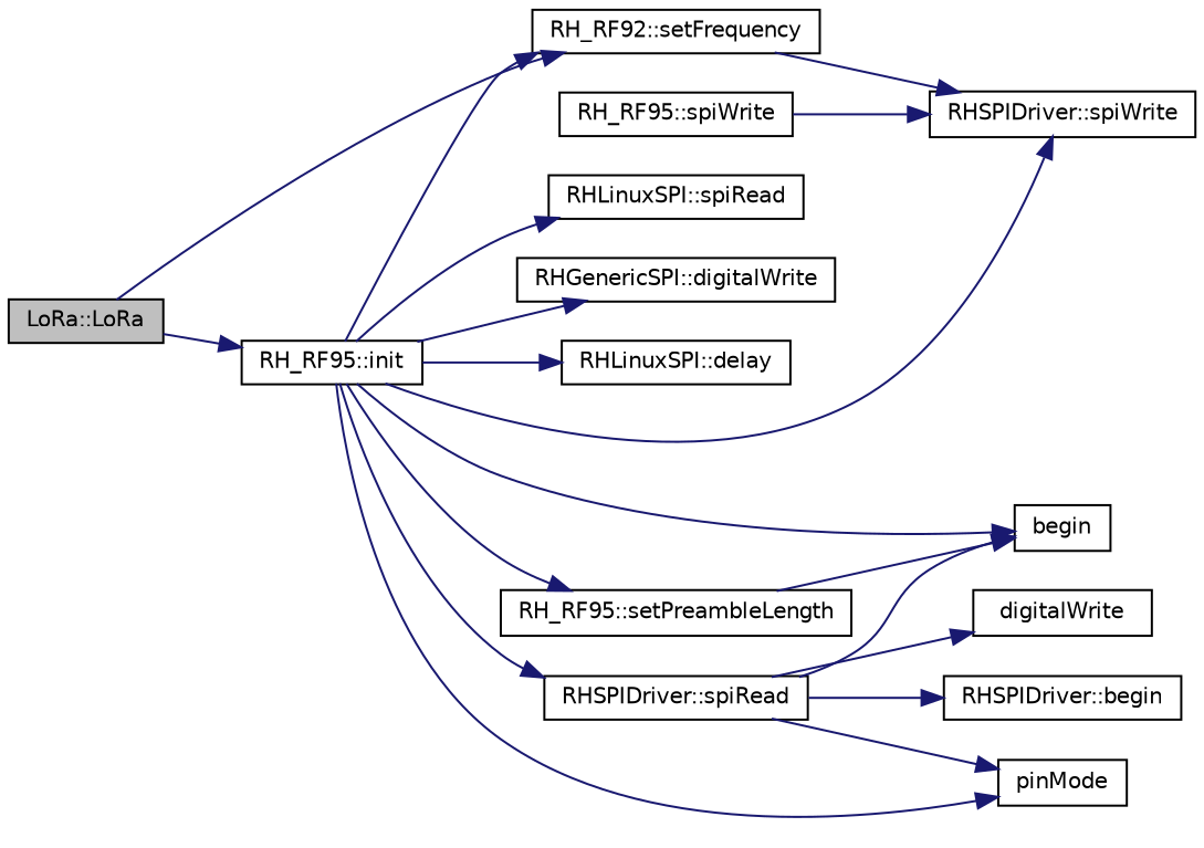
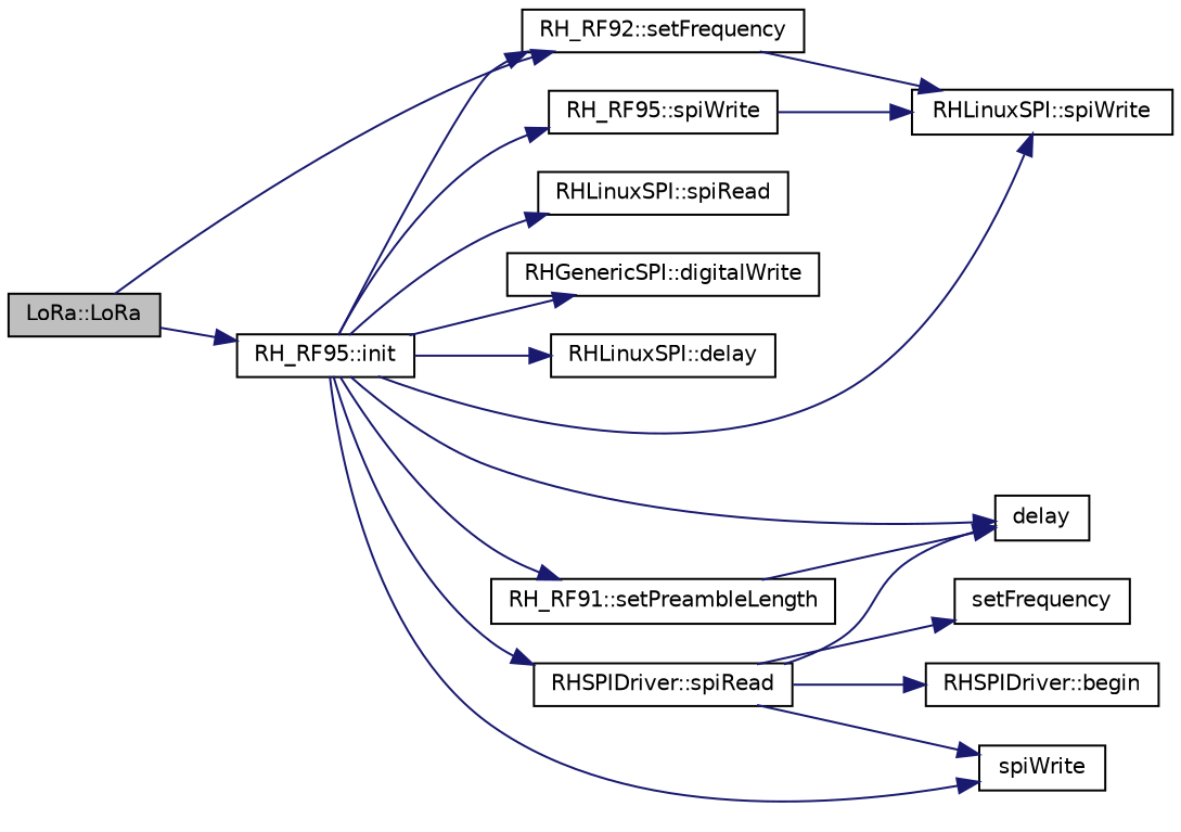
  digraph {
    rankdir=LR
    node [color=black fillcolor=white fontname=Helvetica fontsize=10 shape=record style=filled]
    edge [color=midnightblue fontname=Helvetica fontsize=10 labelfontname=Helvetica labelfontsize=10 style=solid]
    n1 [fillcolor=grey75 fontcolor=black height=0.2 label="LoRa::LoRa" width=0.4]
    n2 [height=0.2 label="RH_RF95::init" width=0.4]
    n3 [height=0.2 label="RH_RF92::setFrequency" width=0.4]
    n4 [height=0.2 label="RHGenericSPI::digitalWrite" width=0.4]
-   n5 [height=0.2 label=begin width=0.4]
+   n5 [height=0.2 label=delay width=0.4]
    n6 [height=0.2 label="RHLinuxSPI::delay" width=0.4]
    n7 [height=0.2 label="RHSPIDriver::spiRead" width=0.4]
-   n8 [height=0.2 label=pinMode width=0.4]
-   n9 [height=0.2 label="RHSPIDriver::spiWrite" width=0.4]
+   n8 [height=0.2 label=spiWrite width=0.4]
+   n9 [height=0.2 label="RHLinuxSPI::spiWrite" width=0.4]
    n10 [height=0.2 label="RH_RF95::spiWrite" width=0.4]
-   n11 [height=0.2 label="RH_RF95::setPreambleLength" width=0.4]
+   n11 [height=0.2 label="RH_RF91::setPreambleLength" width=0.4]
    n12 [height=0.2 label="RHLinuxSPI::spiRead" width=0.4]
    n13 [height=0.2 label="RHSPIDriver::begin" width=0.4]
-   n14 [height=0.2 label=digitalWrite width=0.4]
+   n14 [height=0.2 label=setFrequency width=0.4]
    n1 -> n2
    n1 -> n3
    n2 -> n3
    n2 -> n4
    n2 -> n5
    n2 -> n6
    n2 -> n7
    n2 -> n8
    n2 -> n9
+   n2 -> n10
    n2 -> n11
    n2 -> n12
    n3 -> n9
    n7 -> n5
    n7 -> n8
    n7 -> n13
    n7 -> n14
    n10 -> n9
    n11 -> n5
  }
